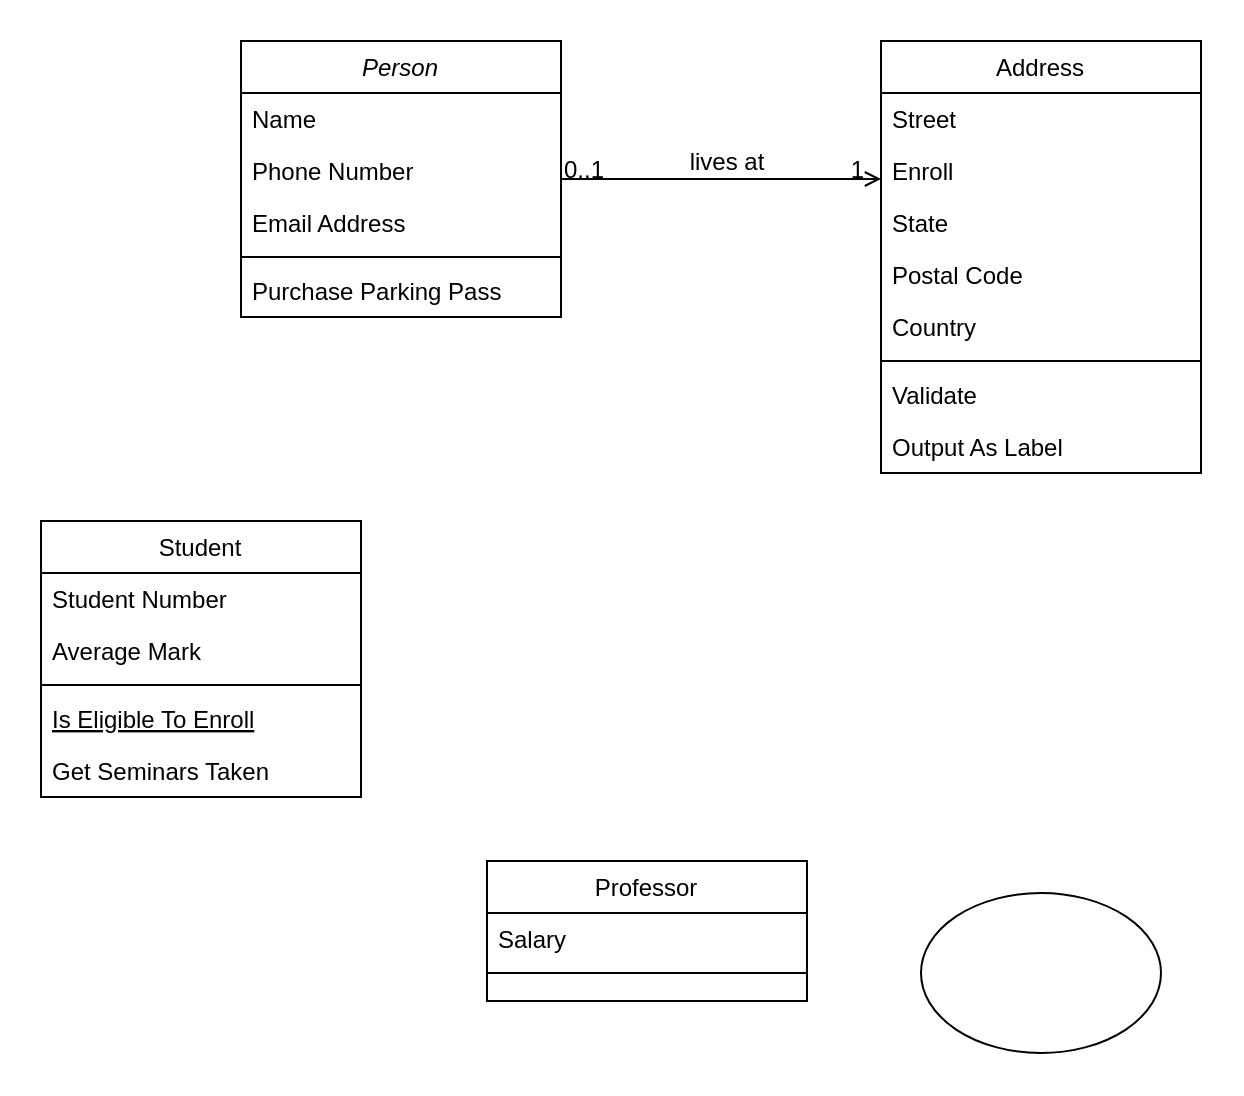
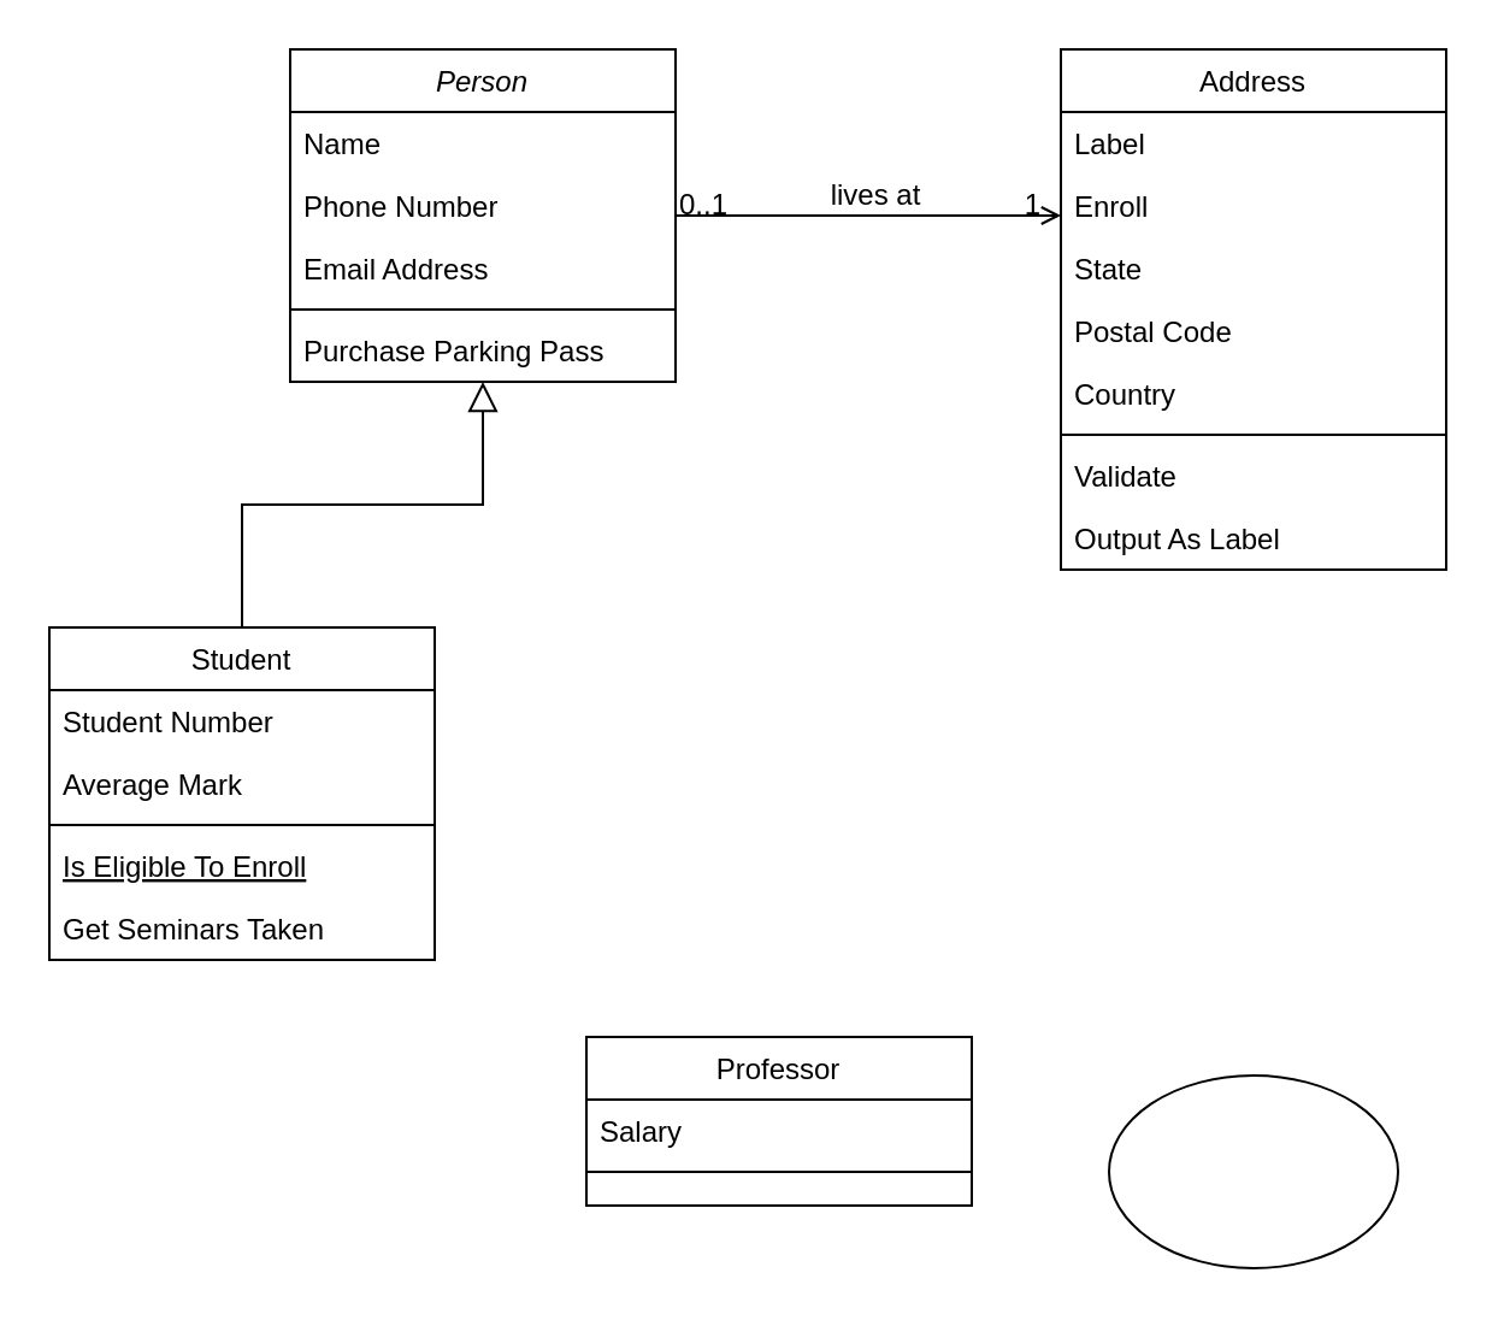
  <mxCell id="0" />
  <mxCell id="1" parent="0" />
  <mxCell id="2" value="Person" style="swimlane;fontStyle=2;align=center;verticalAlign=top;childLayout=stackLayout;horizontal=1;startSize=26;horizontalStack=0;resizeParent=1;resizeLast=0;collapsible=1;marginBottom=0;swimlaneFillColor=#ffffff;rounded=0;shadow=0;strokeWidth=1;" parent="1" vertex="1"><mxGeometry x="120" y="20" width="160" height="138" as="geometry" /></mxCell>
  <mxCell id="3" value="Name" style="text;strokeColor=none;fillColor=none;align=left;verticalAlign=top;spacingLeft=4;spacingRight=4;overflow=hidden;rotatable=0;points=[[0,0.5],[1,0.5]];portConstraint=eastwest;" parent="2" vertex="1"><mxGeometry y="26" width="160" height="26" as="geometry" /></mxCell>
  <mxCell id="4" value="Phone Number" style="text;strokeColor=none;fillColor=none;align=left;verticalAlign=top;spacingLeft=4;spacingRight=4;overflow=hidden;rotatable=0;points=[[0,0.5],[1,0.5]];portConstraint=eastwest;rounded=0;shadow=0;html=0;" parent="2" vertex="1"><mxGeometry y="52" width="160" height="26" as="geometry" /></mxCell>
  <mxCell id="5" value="Email Address" style="text;strokeColor=none;fillColor=none;align=left;verticalAlign=top;spacingLeft=4;spacingRight=4;overflow=hidden;rotatable=0;points=[[0,0.5],[1,0.5]];portConstraint=eastwest;rounded=0;shadow=0;html=0;" parent="2" vertex="1"><mxGeometry y="78" width="160" height="26" as="geometry" /></mxCell>
  <mxCell id="6" value="" style="line;html=1;strokeWidth=1;fillColor=none;align=left;verticalAlign=middle;spacingTop=-1;spacingLeft=3;spacingRight=3;rotatable=0;labelPosition=right;points=[];portConstraint=eastwest;" parent="2" vertex="1"><mxGeometry y="104" width="160" height="8" as="geometry" /></mxCell>
  <mxCell id="7" value="Purchase Parking Pass" style="text;strokeColor=none;fillColor=none;align=left;verticalAlign=top;spacingLeft=4;spacingRight=4;overflow=hidden;rotatable=0;points=[[0,0.5],[1,0.5]];portConstraint=eastwest;" parent="2" vertex="1"><mxGeometry y="112" width="160" height="26" as="geometry" /></mxCell>
  <mxCell id="8" value="Student" style="swimlane;fontStyle=0;align=center;verticalAlign=top;childLayout=stackLayout;horizontal=1;startSize=26;horizontalStack=0;resizeParent=1;resizeLast=0;collapsible=1;marginBottom=0;swimlaneFillColor=#ffffff;rounded=0;shadow=0;strokeWidth=1;" parent="1" vertex="1"><mxGeometry x="20" y="260" width="160" height="138" as="geometry" /></mxCell>
  <mxCell id="9" value="Student Number" style="text;strokeColor=none;fillColor=none;align=left;verticalAlign=top;spacingLeft=4;spacingRight=4;overflow=hidden;rotatable=0;points=[[0,0.5],[1,0.5]];portConstraint=eastwest;" parent="8" vertex="1"><mxGeometry y="26" width="160" height="26" as="geometry" /></mxCell>
  <mxCell id="10" value="Average Mark" style="text;strokeColor=none;fillColor=none;align=left;verticalAlign=top;spacingLeft=4;spacingRight=4;overflow=hidden;rotatable=0;points=[[0,0.5],[1,0.5]];portConstraint=eastwest;rounded=0;shadow=0;html=0;" parent="8" vertex="1"><mxGeometry y="52" width="160" height="26" as="geometry" /></mxCell>
  <mxCell id="11" value="" style="line;html=1;strokeWidth=1;fillColor=none;align=left;verticalAlign=middle;spacingTop=-1;spacingLeft=3;spacingRight=3;rotatable=0;labelPosition=right;points=[];portConstraint=eastwest;" parent="8" vertex="1"><mxGeometry y="78" width="160" height="8" as="geometry" /></mxCell>
  <mxCell id="12" value="Is Eligible To Enroll" style="text;strokeColor=none;fillColor=none;align=left;verticalAlign=top;spacingLeft=4;spacingRight=4;overflow=hidden;rotatable=0;points=[[0,0.5],[1,0.5]];portConstraint=eastwest;fontStyle=4" parent="8" vertex="1"><mxGeometry y="86" width="160" height="26" as="geometry" /></mxCell>
  <mxCell id="13" value="Get Seminars Taken" style="text;strokeColor=none;fillColor=none;align=left;verticalAlign=top;spacingLeft=4;spacingRight=4;overflow=hidden;rotatable=0;points=[[0,0.5],[1,0.5]];portConstraint=eastwest;" parent="8" vertex="1"><mxGeometry y="112" width="160" height="26" as="geometry" /></mxCell>
+ <mxCell id="14" value="" style="endArrow=block;endSize=10;endFill=0;shadow=0;strokeWidth=1;edgeStyle=orthogonalEdgeStyle;rounded=0;" parent="1" source="8" target="2" edge="1"><mxGeometry width="160" relative="1" as="geometry"><mxPoint x="100" y="100" as="sourcePoint" /><mxPoint x="100" y="100" as="targetPoint" /><Array as="points"><mxPoint x="100" y="209" /><mxPoint x="200" y="209" /></Array></mxGeometry></mxCell>
  <mxCell id="15" value="Professor" style="swimlane;fontStyle=0;align=center;verticalAlign=top;childLayout=stackLayout;horizontal=1;startSize=26;horizontalStack=0;resizeParent=1;resizeLast=0;collapsible=1;marginBottom=0;swimlaneFillColor=#ffffff;rounded=0;shadow=0;strokeWidth=1;" parent="1" vertex="1"><mxGeometry x="243" y="430" width="160" height="70" as="geometry" /></mxCell>
  <mxCell id="16" value="Salary" style="text;strokeColor=none;fillColor=none;align=left;verticalAlign=top;spacingLeft=4;spacingRight=4;overflow=hidden;rotatable=0;points=[[0,0.5],[1,0.5]];portConstraint=eastwest;" parent="15" vertex="1"><mxGeometry y="26" width="160" height="26" as="geometry" /></mxCell>
  <mxCell id="17" value="" style="line;html=1;strokeWidth=1;fillColor=none;align=left;verticalAlign=middle;spacingTop=-1;spacingLeft=3;spacingRight=3;rotatable=0;labelPosition=right;points=[];portConstraint=eastwest;" parent="15" vertex="1"><mxGeometry y="52" width="160" height="8" as="geometry" /></mxCell>
  <mxCell id="18" value="Address" style="swimlane;fontStyle=0;align=center;verticalAlign=top;childLayout=stackLayout;horizontal=1;startSize=26;horizontalStack=0;resizeParent=1;resizeLast=0;collapsible=1;marginBottom=0;swimlaneFillColor=#ffffff;rounded=0;shadow=0;strokeWidth=1;" parent="1" vertex="1"><mxGeometry x="440" y="20" width="160" height="216" as="geometry" /></mxCell>
- <mxCell id="19" value="Street" style="text;strokeColor=none;fillColor=none;align=left;verticalAlign=top;spacingLeft=4;spacingRight=4;overflow=hidden;rotatable=0;points=[[0,0.5],[1,0.5]];portConstraint=eastwest;" parent="18" vertex="1"><mxGeometry y="26" width="160" height="26" as="geometry" /></mxCell>
+ <mxCell id="19" value="Label" style="text;strokeColor=none;fillColor=none;align=left;verticalAlign=top;spacingLeft=4;spacingRight=4;overflow=hidden;rotatable=0;points=[[0,0.5],[1,0.5]];portConstraint=eastwest;" parent="18" vertex="1"><mxGeometry y="26" width="160" height="26" as="geometry" /></mxCell>
  <mxCell id="20" value="Enroll" style="text;strokeColor=none;fillColor=none;align=left;verticalAlign=top;spacingLeft=4;spacingRight=4;overflow=hidden;rotatable=0;points=[[0,0.5],[1,0.5]];portConstraint=eastwest;rounded=0;shadow=0;html=0;" parent="18" vertex="1"><mxGeometry y="52" width="160" height="26" as="geometry" /></mxCell>
  <mxCell id="21" value="State" style="text;strokeColor=none;fillColor=none;align=left;verticalAlign=top;spacingLeft=4;spacingRight=4;overflow=hidden;rotatable=0;points=[[0,0.5],[1,0.5]];portConstraint=eastwest;rounded=0;shadow=0;html=0;" parent="18" vertex="1"><mxGeometry y="78" width="160" height="26" as="geometry" /></mxCell>
  <mxCell id="22" value="Postal Code" style="text;strokeColor=none;fillColor=none;align=left;verticalAlign=top;spacingLeft=4;spacingRight=4;overflow=hidden;rotatable=0;points=[[0,0.5],[1,0.5]];portConstraint=eastwest;rounded=0;shadow=0;html=0;" parent="18" vertex="1"><mxGeometry y="104" width="160" height="26" as="geometry" /></mxCell>
  <mxCell id="23" value="Country" style="text;strokeColor=none;fillColor=none;align=left;verticalAlign=top;spacingLeft=4;spacingRight=4;overflow=hidden;rotatable=0;points=[[0,0.5],[1,0.5]];portConstraint=eastwest;rounded=0;shadow=0;html=0;" parent="18" vertex="1"><mxGeometry y="130" width="160" height="26" as="geometry" /></mxCell>
  <mxCell id="24" value="" style="line;html=1;strokeWidth=1;fillColor=none;align=left;verticalAlign=middle;spacingTop=-1;spacingLeft=3;spacingRight=3;rotatable=0;labelPosition=right;points=[];portConstraint=eastwest;" parent="18" vertex="1"><mxGeometry y="156" width="160" height="8" as="geometry" /></mxCell>
  <mxCell id="25" value="Validate" style="text;strokeColor=none;fillColor=none;align=left;verticalAlign=top;spacingLeft=4;spacingRight=4;overflow=hidden;rotatable=0;points=[[0,0.5],[1,0.5]];portConstraint=eastwest;" parent="18" vertex="1"><mxGeometry y="164" width="160" height="26" as="geometry" /></mxCell>
  <mxCell id="26" value="Output As Label" style="text;strokeColor=none;fillColor=none;align=left;verticalAlign=top;spacingLeft=4;spacingRight=4;overflow=hidden;rotatable=0;points=[[0,0.5],[1,0.5]];portConstraint=eastwest;" parent="18" vertex="1"><mxGeometry y="190" width="160" height="26" as="geometry" /></mxCell>
  <mxCell id="27" value="" style="endArrow=open;edgeStyle=orthogonalEdgeStyle;shadow=0;strokeWidth=1;strokeColor=#000000;rounded=0;endFill=1;" parent="1" edge="1"><mxGeometry x="0.5" y="41" relative="1" as="geometry"><mxPoint x="280" y="89" as="sourcePoint" /><mxPoint x="440" y="89" as="targetPoint" /><Array as="points"><mxPoint x="400" y="89" /><mxPoint x="400" y="89" /></Array><mxPoint x="-40" y="32" as="offset" /></mxGeometry></mxCell>
  <mxCell id="28" value="0..1" style="resizable=0;align=left;verticalAlign=bottom;labelBackgroundColor=none;fontSize=12;" parent="27" connectable="0" vertex="1"><mxGeometry x="-1" relative="1" as="geometry"><mxPoint y="4" as="offset" /></mxGeometry></mxCell>
  <mxCell id="29" value="1" style="resizable=0;align=right;verticalAlign=bottom;labelBackgroundColor=none;fontSize=12;" parent="27" connectable="0" vertex="1"><mxGeometry x="1" relative="1" as="geometry"><mxPoint x="-7" y="4" as="offset" /></mxGeometry></mxCell>
  <mxCell id="30" value="lives at" style="text;html=1;resizable=0;points=[];;align=center;verticalAlign=middle;labelBackgroundColor=none;rounded=0;shadow=0;strokeWidth=1;fontSize=12;" parent="27" vertex="1" connectable="0"><mxGeometry x="0.5" y="49" relative="1" as="geometry"><mxPoint x="-38" y="40" as="offset" /></mxGeometry></mxCell>
  <mxCell id="31" value="" style="ellipse;whiteSpace=wrap;html=1;" vertex="1" parent="1"><mxGeometry x="460" y="446" width="120" height="80" as="geometry" /></mxCell>
